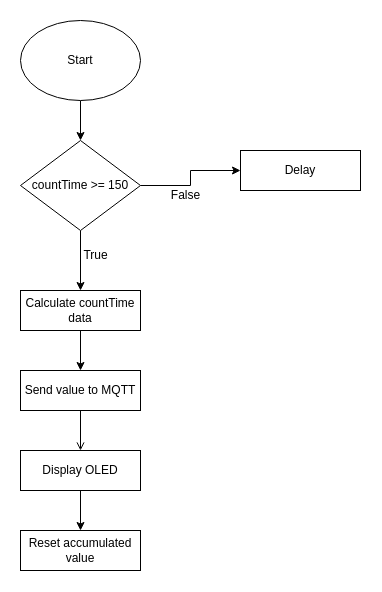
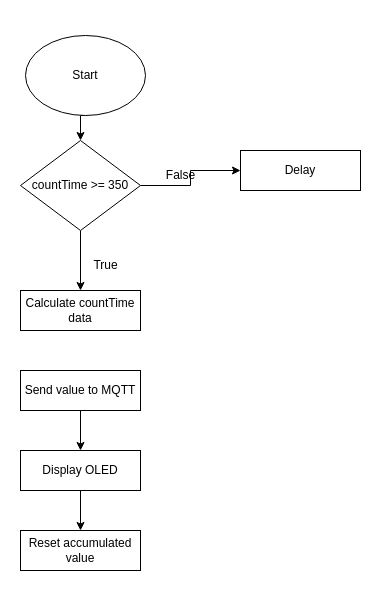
  <mxCell id="0" />
  <mxCell id="1" parent="0" />
  <mxCell id="2" style="edgeStyle=orthogonalEdgeStyle;rounded=0;orthogonalLoop=1;jettySize=auto;html=1;exitX=0.5;exitY=1;exitDx=0;exitDy=0;entryX=0.5;entryY=0;entryDx=0;entryDy=0;" edge="1" parent="1" source="3" target="8"><mxGeometry relative="1" as="geometry" /></mxCell>
- <mxCell id="3" value="&lt;div&gt;Start&lt;/div&gt;" style="ellipse;whiteSpace=wrap;html=1;" vertex="1" parent="1"><mxGeometry x="20" y="20" width="120" height="80" as="geometry" /></mxCell>
- <mxCell id="4" style="edgeStyle=orthogonalEdgeStyle;rounded=0;orthogonalLoop=1;jettySize=auto;html=1;exitX=0.5;exitY=1;exitDx=0;exitDy=0;entryX=0.5;entryY=0;entryDx=0;entryDy=0;" edge="1" parent="1" source="5" target="13"><mxGeometry relative="1" as="geometry" /></mxCell>
+ <mxCell id="3" value="&lt;div&gt;Start&lt;/div&gt;" style="ellipse;whiteSpace=wrap;html=1;" vertex="1" parent="1"><mxGeometry x="25" y="35" width="120" height="80" as="geometry" /></mxCell>
  <mxCell id="5" value="&lt;div&gt;Calculate countTime data&lt;/div&gt;" style="rounded=0;whiteSpace=wrap;html=1;" vertex="1" parent="1"><mxGeometry x="20" y="290" width="120" height="40" as="geometry" /></mxCell>
  <mxCell id="6" style="edgeStyle=orthogonalEdgeStyle;rounded=0;orthogonalLoop=1;jettySize=auto;html=1;exitX=1;exitY=0.5;exitDx=0;exitDy=0;entryX=0;entryY=0.5;entryDx=0;entryDy=0;" edge="1" parent="1" source="8" target="9"><mxGeometry relative="1" as="geometry" /></mxCell>
  <mxCell id="7" style="edgeStyle=orthogonalEdgeStyle;rounded=0;orthogonalLoop=1;jettySize=auto;html=1;exitX=0.5;exitY=1;exitDx=0;exitDy=0;entryX=0.5;entryY=0;entryDx=0;entryDy=0;" edge="1" parent="1" source="8" target="5"><mxGeometry relative="1" as="geometry" /></mxCell>
- <mxCell id="8" value="&lt;div&gt;countTime &amp;gt;= 150&lt;/div&gt;" style="rhombus;whiteSpace=wrap;html=1;" vertex="1" parent="1"><mxGeometry x="20" y="140" width="120" height="90" as="geometry" /></mxCell>
+ <mxCell id="8" value="&lt;div&gt;countTime &amp;gt;= 350&lt;/div&gt;" style="rhombus;whiteSpace=wrap;html=1;" vertex="1" parent="1"><mxGeometry x="20" y="140" width="120" height="90" as="geometry" /></mxCell>
  <mxCell id="9" value="Delay" style="rounded=0;whiteSpace=wrap;html=1;" vertex="1" parent="1"><mxGeometry x="240" y="150" width="120" height="40" as="geometry" /></mxCell>
- <mxCell id="10" value="False" style="text;html=1;align=center;verticalAlign=middle;resizable=0;points=[];autosize=1;strokeColor=none;fillColor=none;" vertex="1" parent="1"><mxGeometry x="160" y="180" width="50" height="30" as="geometry" /></mxCell>
- <mxCell id="11" value="True" style="text;html=1;align=center;verticalAlign=middle;resizable=0;points=[];autosize=1;strokeColor=none;fillColor=none;" vertex="1" parent="1"><mxGeometry x="70" y="240" width="50" height="30" as="geometry" /></mxCell>
- <mxCell id="12" style="edgeStyle=orthogonalEdgeStyle;rounded=0;orthogonalLoop=1;jettySize=auto;html=1;exitX=0.5;exitY=1;exitDx=0;exitDy=0;entryX=0.5;entryY=0;entryDx=0;entryDy=0;endArrow=open;" edge="1" parent="1" source="13" target="15"><mxGeometry relative="1" as="geometry" /></mxCell>
+ <mxCell id="10" value="False" style="text;html=1;align=center;verticalAlign=middle;resizable=0;points=[];autosize=1;strokeColor=none;fillColor=none;" vertex="1" parent="1"><mxGeometry x="155" y="160" width="50" height="30" as="geometry" /></mxCell>
+ <mxCell id="11" value="True" style="text;html=1;align=center;verticalAlign=middle;resizable=0;points=[];autosize=1;strokeColor=none;fillColor=none;" vertex="1" parent="1"><mxGeometry x="80" y="250" width="50" height="30" as="geometry" /></mxCell>
+ <mxCell id="12" style="edgeStyle=orthogonalEdgeStyle;rounded=0;orthogonalLoop=1;jettySize=auto;html=1;exitX=0.5;exitY=1;exitDx=0;exitDy=0;entryX=0.5;entryY=0;entryDx=0;entryDy=0;" edge="1" parent="1" source="13" target="15"><mxGeometry relative="1" as="geometry" /></mxCell>
  <mxCell id="13" value="&lt;div&gt;Send value to MQTT&lt;/div&gt;" style="rounded=0;whiteSpace=wrap;html=1;" vertex="1" parent="1"><mxGeometry x="20" y="370" width="120" height="40" as="geometry" /></mxCell>
  <mxCell id="14" style="edgeStyle=orthogonalEdgeStyle;rounded=0;orthogonalLoop=1;jettySize=auto;html=1;exitX=0.5;exitY=1;exitDx=0;exitDy=0;entryX=0.5;entryY=0;entryDx=0;entryDy=0;" edge="1" parent="1" source="15" target="16"><mxGeometry relative="1" as="geometry" /></mxCell>
  <mxCell id="15" value="&lt;div&gt;Display OLED&lt;/div&gt;" style="rounded=0;whiteSpace=wrap;html=1;" vertex="1" parent="1"><mxGeometry x="20" y="450" width="120" height="40" as="geometry" /></mxCell>
  <mxCell id="16" value="&lt;div&gt;Reset accumulated value&lt;/div&gt;" style="rounded=0;whiteSpace=wrap;html=1;" vertex="1" parent="1"><mxGeometry x="20" y="530" width="120" height="40" as="geometry" /></mxCell>
